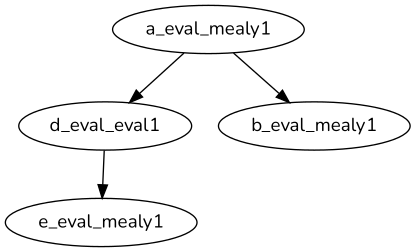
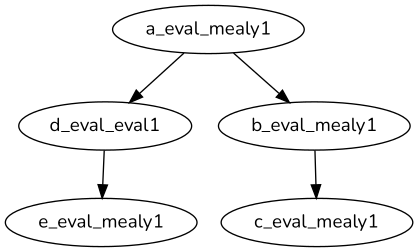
  digraph {
    fontname=Nunito
    node [fontname=Nunito]
    edge [fontname=Nunito]
    n1 [label=d_eval_eval1]
    a_eval_mealy1
    b_eval_mealy1
    e_eval_mealy1
+   c_eval_mealy1
    n1 -> e_eval_mealy1
    a_eval_mealy1 -> n1
    a_eval_mealy1 -> b_eval_mealy1
+   b_eval_mealy1 -> c_eval_mealy1
  }
